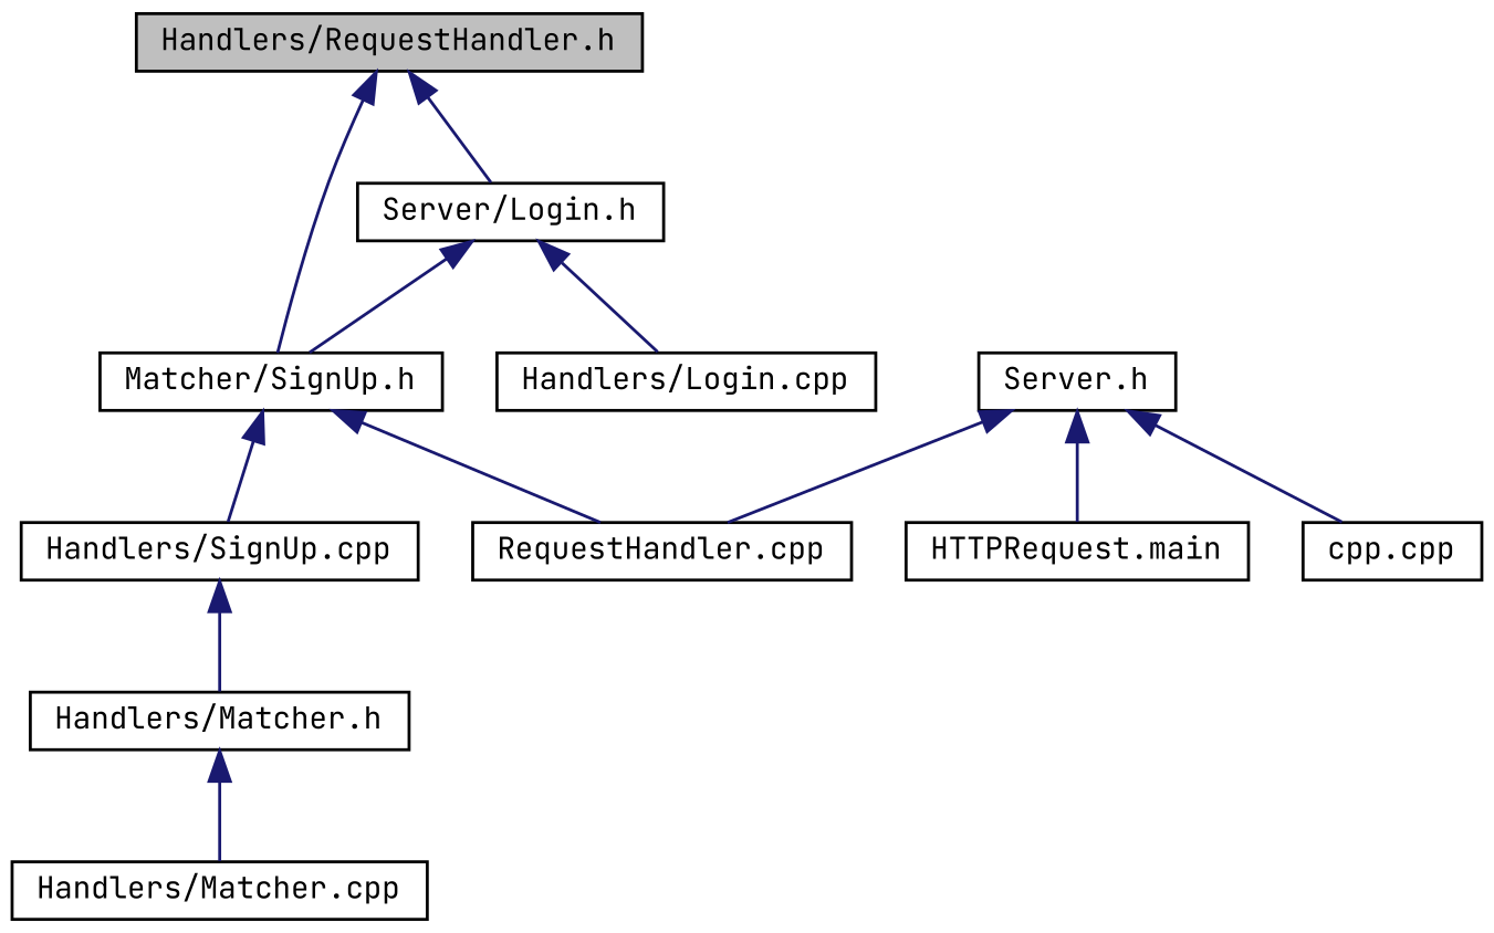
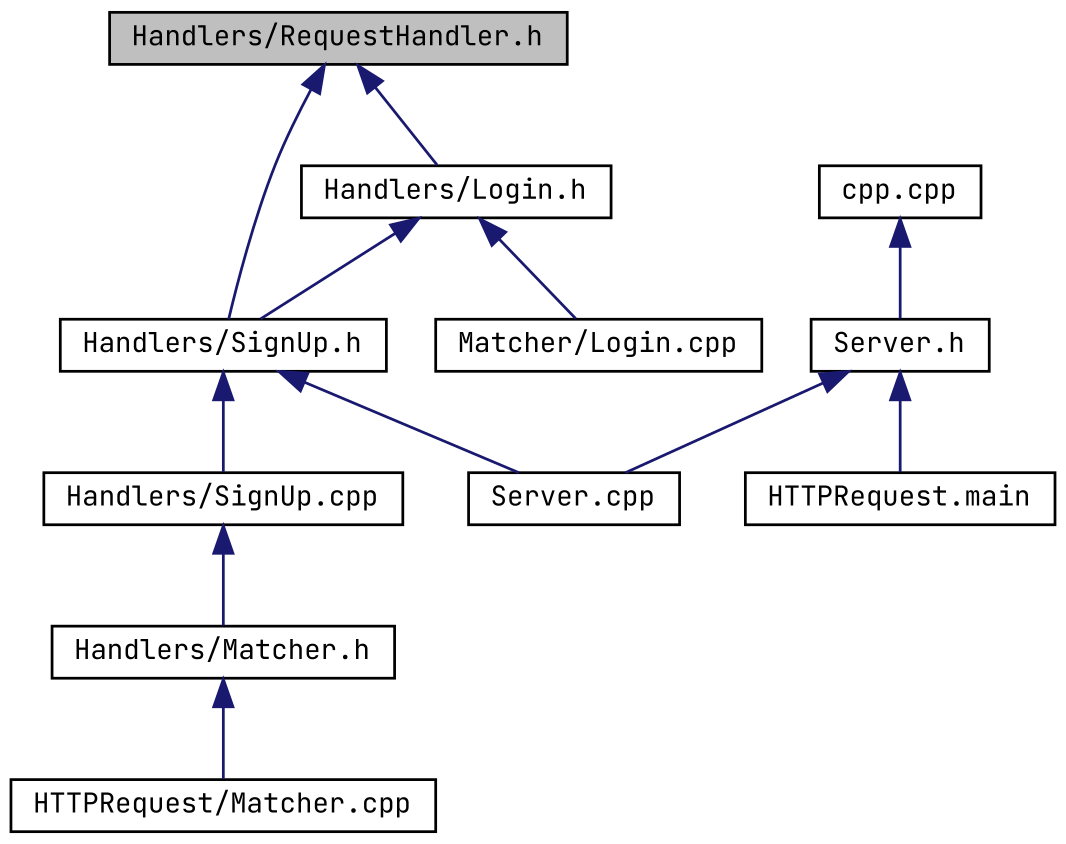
  digraph {
    fontname="JetBrains Mono"
    node [color=black fillcolor=white fontname="JetBrains Mono" fontsize=10 shape=record style=filled]
    edge [color=midnightblue dir=back fontname="JetBrains Mono" fontsize=10 labelfontname=Helvetica labelfontsize=10 style=solid]
    n1 [fillcolor=grey75 fontcolor=black height=0.2 label="Handlers/RequestHandler.h" width=0.4]
-   n2 [height=0.2 label="Server/Login.h" width=0.4]
-   n3 [height=0.2 label="Matcher/SignUp.h" width=0.4]
-   n4 [height=0.2 label="Handlers/Login.cpp" width=0.4]
+   n2 [height=0.2 label="Handlers/Login.h" width=0.4]
+   n3 [height=0.2 label="Handlers/SignUp.h" width=0.4]
+   n4 [height=0.2 label="Matcher/Login.cpp" width=0.4]
    n5 [height=0.2 label="Handlers/Matcher.h" width=0.4]
-   n6 [height=0.2 label="Handlers/Matcher.cpp" width=0.4]
-   n7 [height=0.2 label="RequestHandler.cpp" width=0.4]
+   n6 [height=0.2 label="HTTPRequest/Matcher.cpp" width=0.4]
+   n7 [height=0.2 label="Server.cpp" width=0.4]
    n8 [height=0.2 label="Handlers/SignUp.cpp" width=0.4]
    n9 [height=0.2 label="Server.h" width=0.4]
    n10 [height=0.2 label="HTTPRequest.main" width=0.4]
    n11 [height=0.2 label="cpp.cpp" width=0.4]
    n1 -> n2
    n1 -> n3
    n2 -> n3
    n2 -> n4
    n3 -> n7
    n3 -> n8
    n5 -> n6
    n8 -> n5
    n9 -> n7
    n9 -> n10
-   n9 -> n11
+   n11 -> n9
  }
